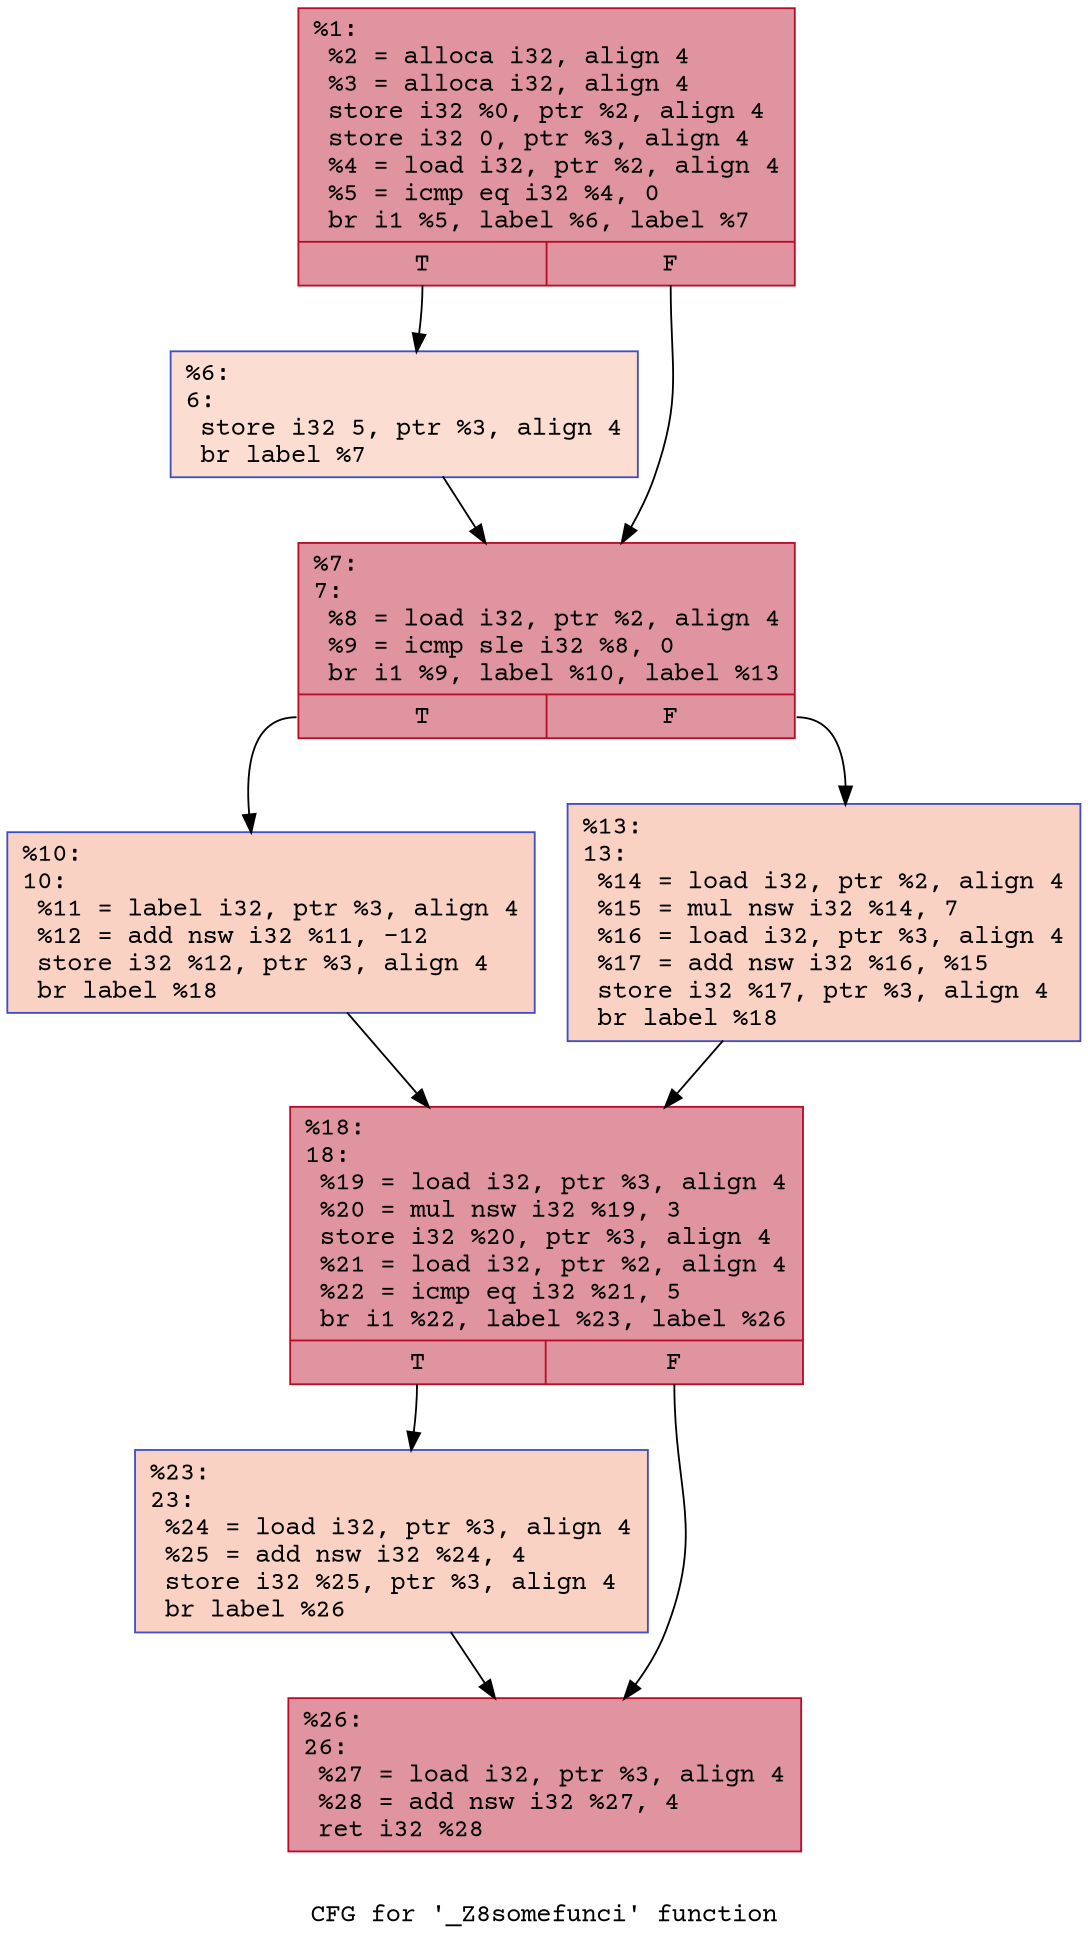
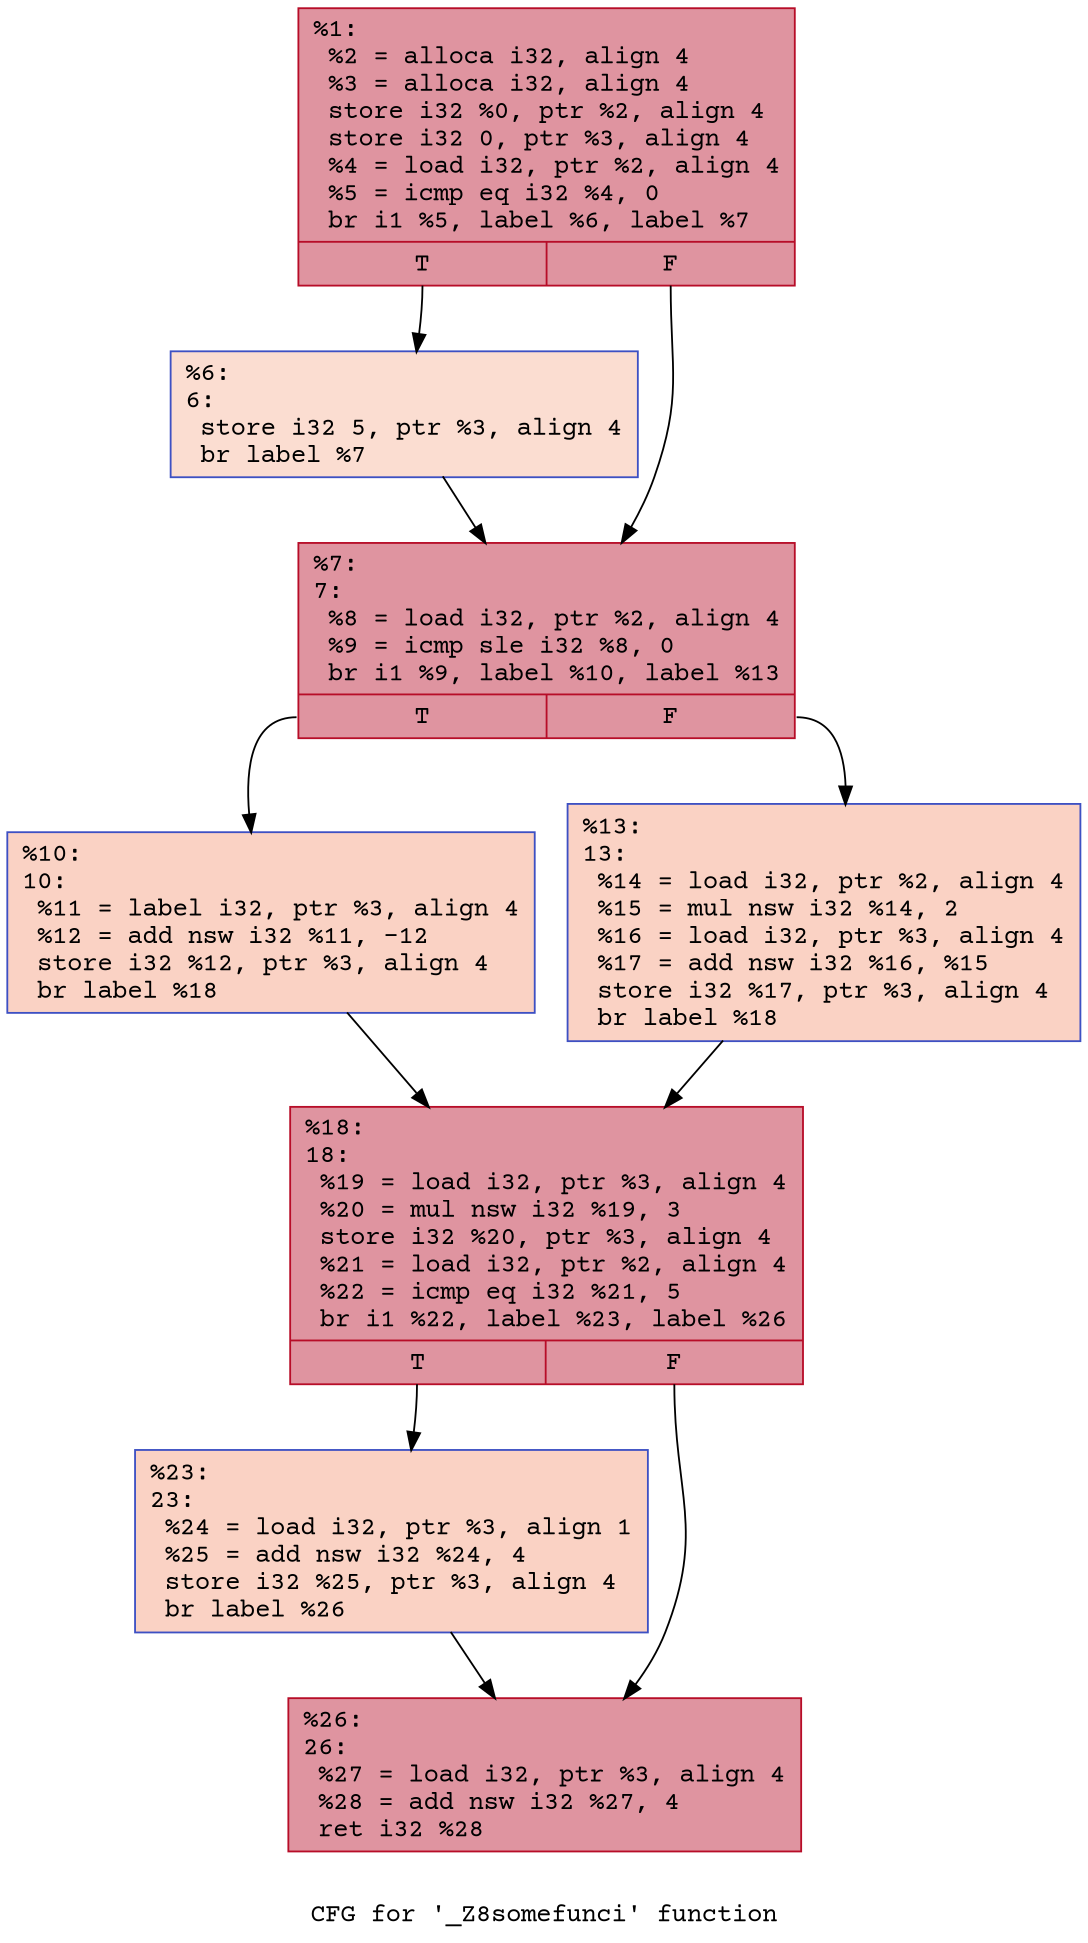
  digraph {
    fontname="Courier Prime"
    label="CFG for '_Z8somefunci' function"
    node [color="#b70d28ff" fillcolor="#b70d2870" fontname="Courier Prime" shape=record style=filled]
    edge [fontname="Courier Prime"]
    n1 [label="{%1:\l  %2 = alloca i32, align 4\l  %3 = alloca i32, align 4\l  store i32 %0, ptr %2, align 4\l  store i32 0, ptr %3, align 4\l  %4 = load i32, ptr %2, align 4\l  %5 = icmp eq i32 %4, 0\l  br i1 %5, label %6, label %7\l|{<s0>T|<s1>F}}"]
    n2 [color="#3d50c3ff" fillcolor="#f7b39670" label="{%6:\l6:                                                \l  store i32 5, ptr %3, align 4\l  br label %7\l}"]
    n3 [label="{%7:\l7:                                                \l  %8 = load i32, ptr %2, align 4\l  %9 = icmp sle i32 %8, 0\l  br i1 %9, label %10, label %13\l|{<s0>T|<s1>F}}"]
    n4 [color="#3d50c3ff" fillcolor="#f4987a70" label="{%10:\l10:                                               \l  %11 = label i32, ptr %3, align 4\l  %12 = add nsw i32 %11, -12\l  store i32 %12, ptr %3, align 4\l  br label %18\l}"]
-   n5 [color="#3d50c3ff" fillcolor="#f4987a70" label="{%13:\l13:                                               \l  %14 = load i32, ptr %2, align 4\l  %15 = mul nsw i32 %14, 7\l  %16 = load i32, ptr %3, align 4\l  %17 = add nsw i32 %16, %15\l  store i32 %17, ptr %3, align 4\l  br label %18\l}"]
+   n5 [color="#3d50c3ff" fillcolor="#f4987a70" label="{%13:\l13:                                               \l  %14 = load i32, ptr %2, align 4\l  %15 = mul nsw i32 %14, 2\l  %16 = load i32, ptr %3, align 4\l  %17 = add nsw i32 %16, %15\l  store i32 %17, ptr %3, align 4\l  br label %18\l}"]
    n6 [label="{%18:\l18:                                               \l  %19 = load i32, ptr %3, align 4\l  %20 = mul nsw i32 %19, 3\l  store i32 %20, ptr %3, align 4\l  %21 = load i32, ptr %2, align 4\l  %22 = icmp eq i32 %21, 5\l  br i1 %22, label %23, label %26\l|{<s0>T|<s1>F}}"]
-   n7 [color="#3d50c3ff" fillcolor="#f4987a70" label="{%23:\l23:                                               \l  %24 = load i32, ptr %3, align 4\l  %25 = add nsw i32 %24, 4\l  store i32 %25, ptr %3, align 4\l  br label %26\l}"]
+   n7 [color="#3d50c3ff" fillcolor="#f4987a70" label="{%23:\l23:                                               \l  %24 = load i32, ptr %3, align 1\l  %25 = add nsw i32 %24, 4\l  store i32 %25, ptr %3, align 4\l  br label %26\l}"]
    n8 [label="{%26:\l26:                                               \l  %27 = load i32, ptr %3, align 4\l  %28 = add nsw i32 %27, 4\l  ret i32 %28\l}"]
    n1 -> n2 [tailport=s0]
    n1 -> n3 [tailport=s1]
    n2 -> n3
    n3 -> n4 [tailport=s0]
    n3 -> n5 [tailport=s1]
    n4 -> n6
    n5 -> n6
    n6 -> n7 [tailport=s0]
    n6 -> n8 [tailport=s1]
    n7 -> n8
  }
